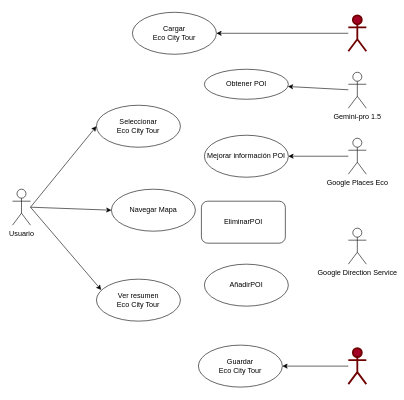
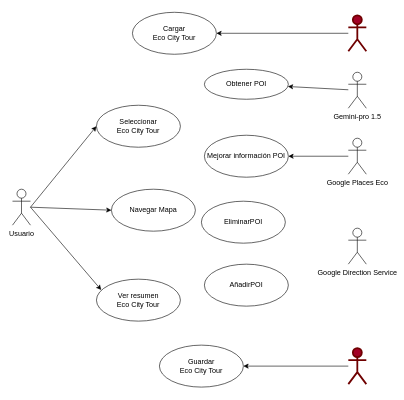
  <mxCell id="0" />
  <mxCell id="1" parent="0" />
  <mxCell id="2" value="Seleccionar&lt;br&gt;Eco City Tour" style="ellipse;whiteSpace=wrap;html=1;" vertex="1" parent="1"><mxGeometry x="160" y="175" width="140" height="70" as="geometry" /></mxCell>
  <mxCell id="3" style="edgeStyle=none;html=1;entryX=0;entryY=0.5;entryDx=0;entryDy=0;" edge="1" parent="1" target="2"><mxGeometry relative="1" as="geometry"><mxPoint x="50" y="345" as="sourcePoint" /></mxGeometry></mxCell>
  <mxCell id="4" style="edgeStyle=none;html=1;entryX=0;entryY=0.5;entryDx=0;entryDy=0;" edge="1" parent="1" target="7"><mxGeometry relative="1" as="geometry"><mxPoint x="50" y="345" as="sourcePoint" /></mxGeometry></mxCell>
  <mxCell id="5" style="edgeStyle=none;html=1;entryX=0.057;entryY=0.257;entryDx=0;entryDy=0;entryPerimeter=0;" edge="1" parent="1" target="8"><mxGeometry relative="1" as="geometry"><mxPoint x="50" y="345" as="sourcePoint" /></mxGeometry></mxCell>
  <mxCell id="6" value="Usuario" style="shape=umlActor;html=1;verticalLabelPosition=bottom;verticalAlign=top;align=center;" vertex="1" parent="1"><mxGeometry x="20" y="315" width="30" height="60" as="geometry" /></mxCell>
  <mxCell id="7" value="Navegar Mapa" style="ellipse;whiteSpace=wrap;html=1;" vertex="1" parent="1"><mxGeometry x="185" y="315" width="140" height="70" as="geometry" /></mxCell>
  <mxCell id="8" value="Ver resumen &lt;br&gt;Eco City Tour" style="ellipse;whiteSpace=wrap;html=1;" vertex="1" parent="1"><mxGeometry x="160" y="465" width="140" height="70" as="geometry" /></mxCell>
  <mxCell id="9" value="Obtener POI" style="ellipse;whiteSpace=wrap;html=1;" vertex="1" parent="1"><mxGeometry x="340" y="115" width="140" height="50" as="geometry" /></mxCell>
  <mxCell id="10" value="Mejorar información POI" style="ellipse;whiteSpace=wrap;html=1;" vertex="1" parent="1"><mxGeometry x="340" y="225" width="140" height="70" as="geometry" /></mxCell>
  <mxCell id="11" style="edgeStyle=none;html=1;" edge="1" parent="1" source="12" target="9"><mxGeometry relative="1" as="geometry" /></mxCell>
  <mxCell id="12" value="Gemini-pro 1.5" style="shape=umlActor;html=1;verticalLabelPosition=bottom;verticalAlign=top;align=center;" vertex="1" parent="1"><mxGeometry x="580" y="120" width="30" height="60" as="geometry" /></mxCell>
  <mxCell id="13" style="edgeStyle=none;html=1;entryX=1;entryY=0.5;entryDx=0;entryDy=0;" edge="1" parent="1" source="14" target="10"><mxGeometry relative="1" as="geometry" /></mxCell>
  <mxCell id="14" value="Google Places Eco" style="shape=umlActor;html=1;verticalLabelPosition=bottom;verticalAlign=top;align=center;" vertex="1" parent="1"><mxGeometry x="580" y="230" width="30" height="60" as="geometry" /></mxCell>
  <mxCell id="15" value="Google Direction Service" style="shape=umlActor;html=1;verticalLabelPosition=bottom;verticalAlign=top;align=center;" vertex="1" parent="1"><mxGeometry x="580" y="380" width="30" height="60" as="geometry" /></mxCell>
  <mxCell id="16" style="edgeStyle=none;html=1;entryX=1;entryY=0.5;entryDx=0;entryDy=0;" edge="1" parent="1" source="17" target="21"><mxGeometry relative="1" as="geometry" /></mxCell>
  <mxCell id="17" value="Realtime Database Firebase" style="shape=umlActor;html=1;verticalLabelPosition=bottom;verticalAlign=top;align=center;fillColor=#a20025;fontColor=#ffffff;strokeColor=#6F0000;strokeWidth=3;" vertex="1" parent="1"><mxGeometry x="580" y="580" width="30" height="60" as="geometry" /></mxCell>
- <mxCell id="18" value="EliminarPOI" style="whiteSpace=wrap;html=1;rounded=1;" vertex="1" parent="1"><mxGeometry x="335" y="335" width="140" height="70" as="geometry" /></mxCell>
+ <mxCell id="18" value="EliminarPOI" style="ellipse;whiteSpace=wrap;html=1;" vertex="1" parent="1"><mxGeometry x="335" y="335" width="140" height="70" as="geometry" /></mxCell>
  <mxCell id="19" value="AñadirPOI" style="ellipse;whiteSpace=wrap;html=1;" vertex="1" parent="1"><mxGeometry x="340" y="440" width="140" height="70" as="geometry" /></mxCell>
  <mxCell id="20" value="Cargar&lt;br&gt;Eco City Tour" style="ellipse;whiteSpace=wrap;html=1;" vertex="1" parent="1"><mxGeometry x="220" y="20" width="140" height="70" as="geometry" /></mxCell>
- <mxCell id="21" value="Guardar&lt;br&gt;Eco City Tour" style="ellipse;whiteSpace=wrap;html=1;" vertex="1" parent="1"><mxGeometry x="330" y="575" width="140" height="70" as="geometry" /></mxCell>
+ <mxCell id="21" value="Guardar&lt;br&gt;Eco City Tour" style="ellipse;whiteSpace=wrap;html=1;" vertex="1" parent="1"><mxGeometry x="265" y="575" width="140" height="70" as="geometry" /></mxCell>
  <mxCell id="22" style="edgeStyle=none;html=1;entryX=1;entryY=0.5;entryDx=0;entryDy=0;" edge="1" parent="1" source="23" target="20"><mxGeometry relative="1" as="geometry" /></mxCell>
  <mxCell id="23" value="Realtime Database Firebase" style="shape=umlActor;html=1;verticalLabelPosition=bottom;verticalAlign=top;align=center;fillColor=#a20025;fontColor=#ffffff;strokeColor=#6F0000;strokeWidth=3;" vertex="1" parent="1"><mxGeometry x="580" y="25" width="30" height="60" as="geometry" /></mxCell>
